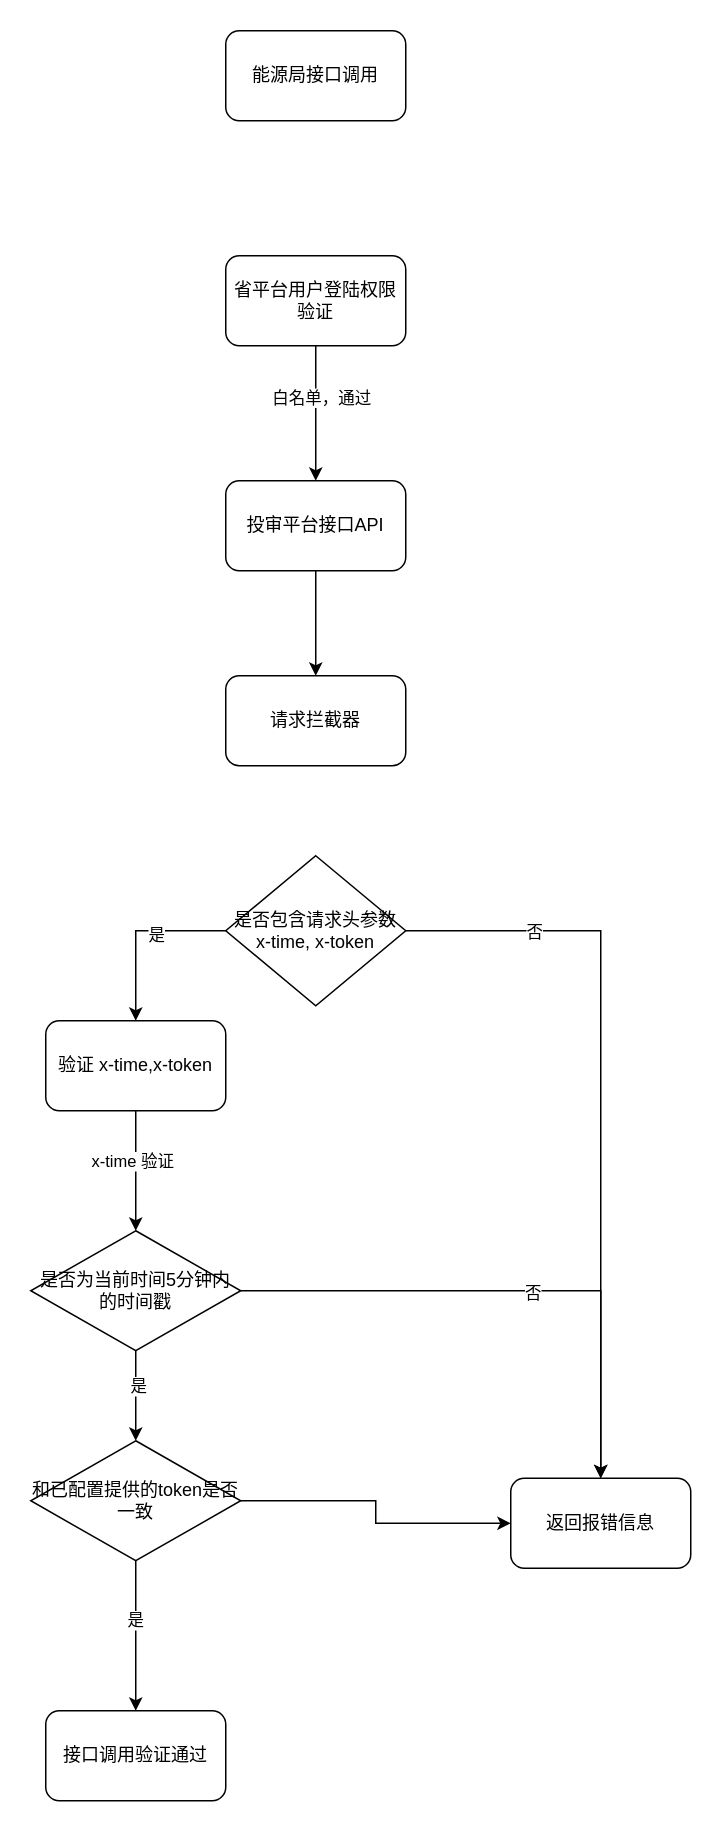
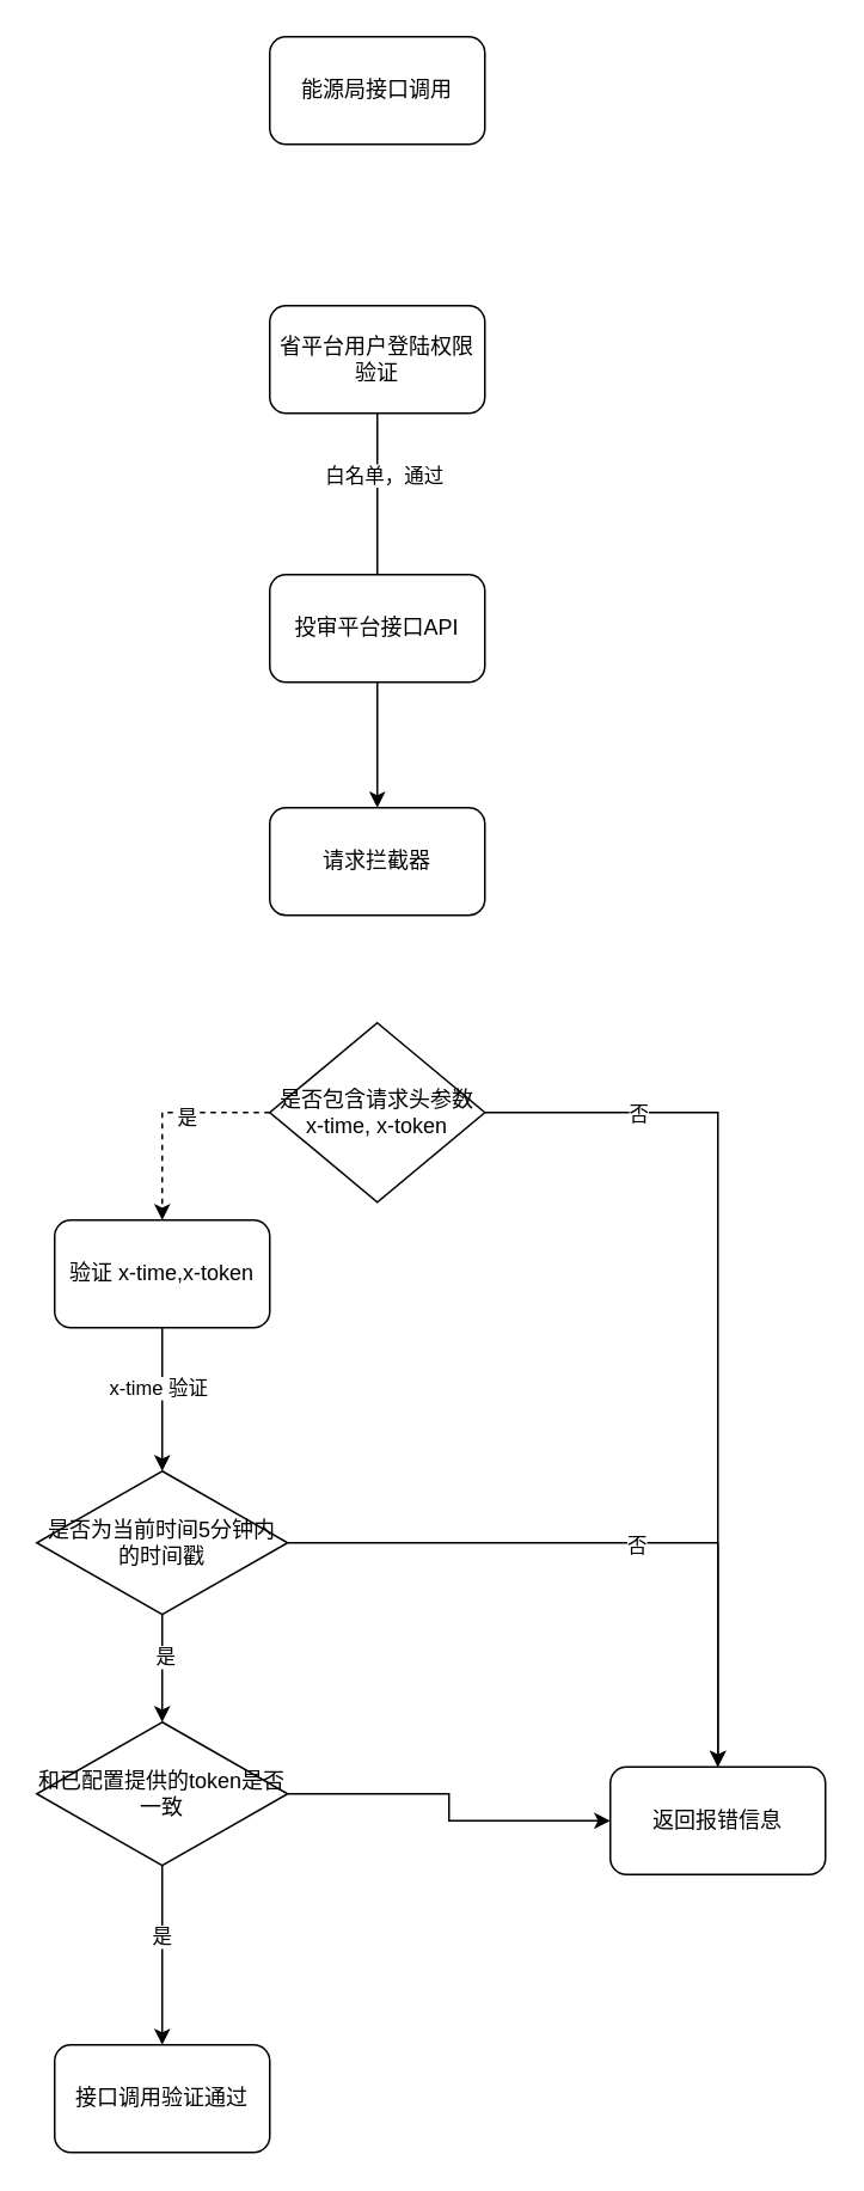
  <mxCell id="0" />
  <mxCell id="1" parent="0" />
  <mxCell id="2" value="能源局接口调用" style="rounded=1;whiteSpace=wrap;html=1;" vertex="1" parent="1"><mxGeometry x="150" y="20" width="120" height="60" as="geometry" /></mxCell>
- <mxCell id="3" style="edgeStyle=orthogonalEdgeStyle;rounded=0;orthogonalLoop=1;jettySize=auto;html=1;exitX=0.5;exitY=1;exitDx=0;exitDy=0;" edge="1" parent="1" source="5" target="7"><mxGeometry relative="1" as="geometry" /></mxCell>
+ <mxCell id="3" style="edgeStyle=orthogonalEdgeStyle;rounded=0;orthogonalLoop=1;jettySize=auto;html=1;exitX=0.5;exitY=1;exitDx=0;exitDy=0;endArrow=none;" edge="1" parent="1" source="5" target="7"><mxGeometry relative="1" as="geometry" /></mxCell>
  <mxCell id="4" value="白名单，通过" style="edgeLabel;html=1;align=center;verticalAlign=middle;resizable=0;points=[];" vertex="1" connectable="0" parent="3"><mxGeometry x="-0.236" y="3" relative="1" as="geometry"><mxPoint as="offset" /></mxGeometry></mxCell>
  <mxCell id="5" value="省平台用户登陆权限验证" style="rounded=1;whiteSpace=wrap;html=1;" vertex="1" parent="1"><mxGeometry x="150" y="170" width="120" height="60" as="geometry" /></mxCell>
  <mxCell id="6" style="edgeStyle=orthogonalEdgeStyle;rounded=0;orthogonalLoop=1;jettySize=auto;html=1;exitX=0.5;exitY=1;exitDx=0;exitDy=0;entryX=0.5;entryY=0;entryDx=0;entryDy=0;" edge="1" parent="1" source="7" target="8"><mxGeometry relative="1" as="geometry" /></mxCell>
  <mxCell id="7" value="投审平台接口API" style="rounded=1;whiteSpace=wrap;html=1;" vertex="1" parent="1"><mxGeometry x="150" y="320" width="120" height="60" as="geometry" /></mxCell>
  <mxCell id="8" value="请求拦截器" style="rounded=1;whiteSpace=wrap;html=1;" vertex="1" parent="1"><mxGeometry x="150" y="450" width="120" height="60" as="geometry" /></mxCell>
- <mxCell id="9" style="edgeStyle=orthogonalEdgeStyle;rounded=0;orthogonalLoop=1;jettySize=auto;html=1;exitX=0;exitY=0.5;exitDx=0;exitDy=0;entryX=0.5;entryY=0;entryDx=0;entryDy=0;" edge="1" parent="1" source="13" target="16"><mxGeometry relative="1" as="geometry" /></mxCell>
+ <mxCell id="9" style="edgeStyle=orthogonalEdgeStyle;rounded=0;orthogonalLoop=1;jettySize=auto;html=1;exitX=0;exitY=0.5;exitDx=0;exitDy=0;entryX=0.5;entryY=0;entryDx=0;entryDy=0;dashed=1;" edge="1" parent="1" source="13" target="16"><mxGeometry relative="1" as="geometry" /></mxCell>
  <mxCell id="10" value="是" style="edgeLabel;html=1;align=center;verticalAlign=middle;resizable=0;points=[];" vertex="1" connectable="0" parent="9"><mxGeometry x="-0.223" y="2" relative="1" as="geometry"><mxPoint as="offset" /></mxGeometry></mxCell>
  <mxCell id="11" style="edgeStyle=orthogonalEdgeStyle;rounded=0;orthogonalLoop=1;jettySize=auto;html=1;exitX=1;exitY=0.5;exitDx=0;exitDy=0;entryX=0.5;entryY=0;entryDx=0;entryDy=0;" edge="1" parent="1" source="13" target="22"><mxGeometry relative="1" as="geometry"><mxPoint x="340" y="680" as="targetPoint" /></mxGeometry></mxCell>
  <mxCell id="12" value="否" style="edgeLabel;html=1;align=center;verticalAlign=middle;resizable=0;points=[];" vertex="1" connectable="0" parent="11"><mxGeometry x="-0.655" relative="1" as="geometry"><mxPoint as="offset" /></mxGeometry></mxCell>
  <mxCell id="13" value="是否包含请求头参数 x-time, x-token" style="rhombus;whiteSpace=wrap;html=1;" vertex="1" parent="1"><mxGeometry x="150" y="570" width="120" height="100" as="geometry" /></mxCell>
  <mxCell id="14" style="edgeStyle=orthogonalEdgeStyle;rounded=0;orthogonalLoop=1;jettySize=auto;html=1;exitX=0.5;exitY=1;exitDx=0;exitDy=0;entryX=0.5;entryY=0;entryDx=0;entryDy=0;" edge="1" parent="1" source="16" target="21"><mxGeometry relative="1" as="geometry" /></mxCell>
  <mxCell id="15" value="x-time 验证" style="edgeLabel;html=1;align=center;verticalAlign=middle;resizable=0;points=[];" vertex="1" connectable="0" parent="14"><mxGeometry x="-0.181" y="-3" relative="1" as="geometry"><mxPoint as="offset" /></mxGeometry></mxCell>
  <mxCell id="16" value="验证 x-time,x-token" style="rounded=1;whiteSpace=wrap;html=1;" vertex="1" parent="1"><mxGeometry x="30" y="680" width="120" height="60" as="geometry" /></mxCell>
  <mxCell id="17" style="edgeStyle=orthogonalEdgeStyle;rounded=0;orthogonalLoop=1;jettySize=auto;html=1;exitX=1;exitY=0.5;exitDx=0;exitDy=0;entryX=0.5;entryY=0;entryDx=0;entryDy=0;" edge="1" parent="1" source="21" target="22"><mxGeometry relative="1" as="geometry" /></mxCell>
  <mxCell id="18" value="否" style="edgeLabel;html=1;align=center;verticalAlign=middle;resizable=0;points=[];" vertex="1" connectable="0" parent="17"><mxGeometry x="0.061" y="-1" relative="1" as="geometry"><mxPoint as="offset" /></mxGeometry></mxCell>
  <mxCell id="19" style="edgeStyle=orthogonalEdgeStyle;rounded=0;orthogonalLoop=1;jettySize=auto;html=1;exitX=0.5;exitY=1;exitDx=0;exitDy=0;" edge="1" parent="1" source="21" target="27"><mxGeometry relative="1" as="geometry" /></mxCell>
  <mxCell id="20" value="是" style="edgeLabel;html=1;align=center;verticalAlign=middle;resizable=0;points=[];" vertex="1" connectable="0" parent="19"><mxGeometry x="-0.231" y="1" relative="1" as="geometry"><mxPoint as="offset" /></mxGeometry></mxCell>
  <mxCell id="21" value="是否为当前时间5分钟内的时间戳" style="rhombus;whiteSpace=wrap;html=1;" vertex="1" parent="1"><mxGeometry x="20" y="820" width="140" height="80" as="geometry" /></mxCell>
  <mxCell id="22" value="返回报错信息" style="rounded=1;whiteSpace=wrap;html=1;" vertex="1" parent="1"><mxGeometry x="340" y="985" width="120" height="60" as="geometry" /></mxCell>
  <mxCell id="23" value="接口调用验证通过" style="rounded=1;whiteSpace=wrap;html=1;" vertex="1" parent="1"><mxGeometry x="30" y="1140" width="120" height="60" as="geometry" /></mxCell>
  <mxCell id="24" style="edgeStyle=orthogonalEdgeStyle;rounded=0;orthogonalLoop=1;jettySize=auto;html=1;exitX=0.5;exitY=1;exitDx=0;exitDy=0;" edge="1" parent="1" source="27" target="23"><mxGeometry relative="1" as="geometry" /></mxCell>
  <mxCell id="25" value="是" style="edgeLabel;html=1;align=center;verticalAlign=middle;resizable=0;points=[];" vertex="1" connectable="0" parent="24"><mxGeometry x="-0.212" y="-1" relative="1" as="geometry"><mxPoint as="offset" /></mxGeometry></mxCell>
  <mxCell id="26" style="edgeStyle=orthogonalEdgeStyle;rounded=0;orthogonalLoop=1;jettySize=auto;html=1;exitX=1;exitY=0.5;exitDx=0;exitDy=0;entryX=0;entryY=0.5;entryDx=0;entryDy=0;" edge="1" parent="1" source="27" target="22"><mxGeometry relative="1" as="geometry" /></mxCell>
  <mxCell id="27" value="和已配置提供的token是否一致" style="rhombus;whiteSpace=wrap;html=1;" vertex="1" parent="1"><mxGeometry x="20" y="960" width="140" height="80" as="geometry" /></mxCell>
